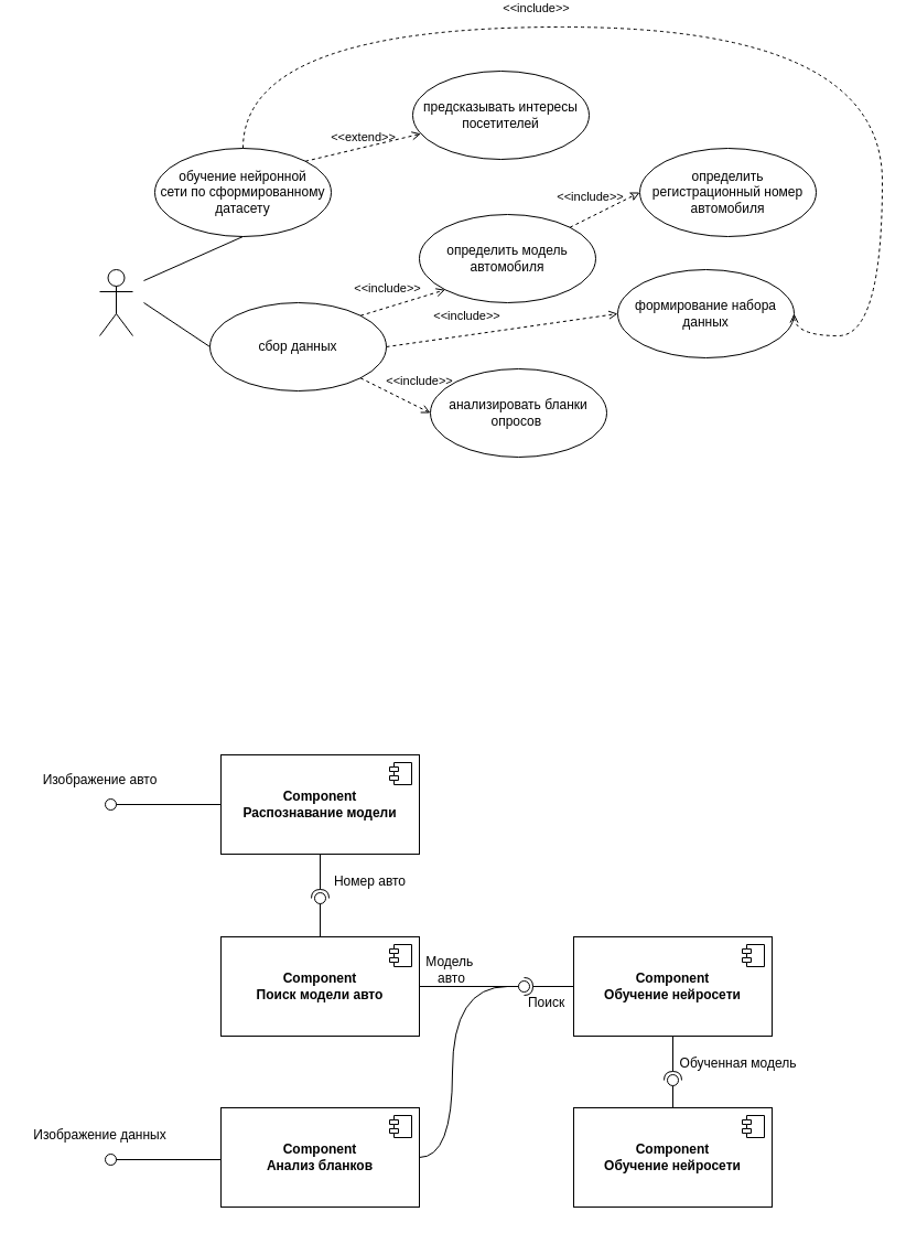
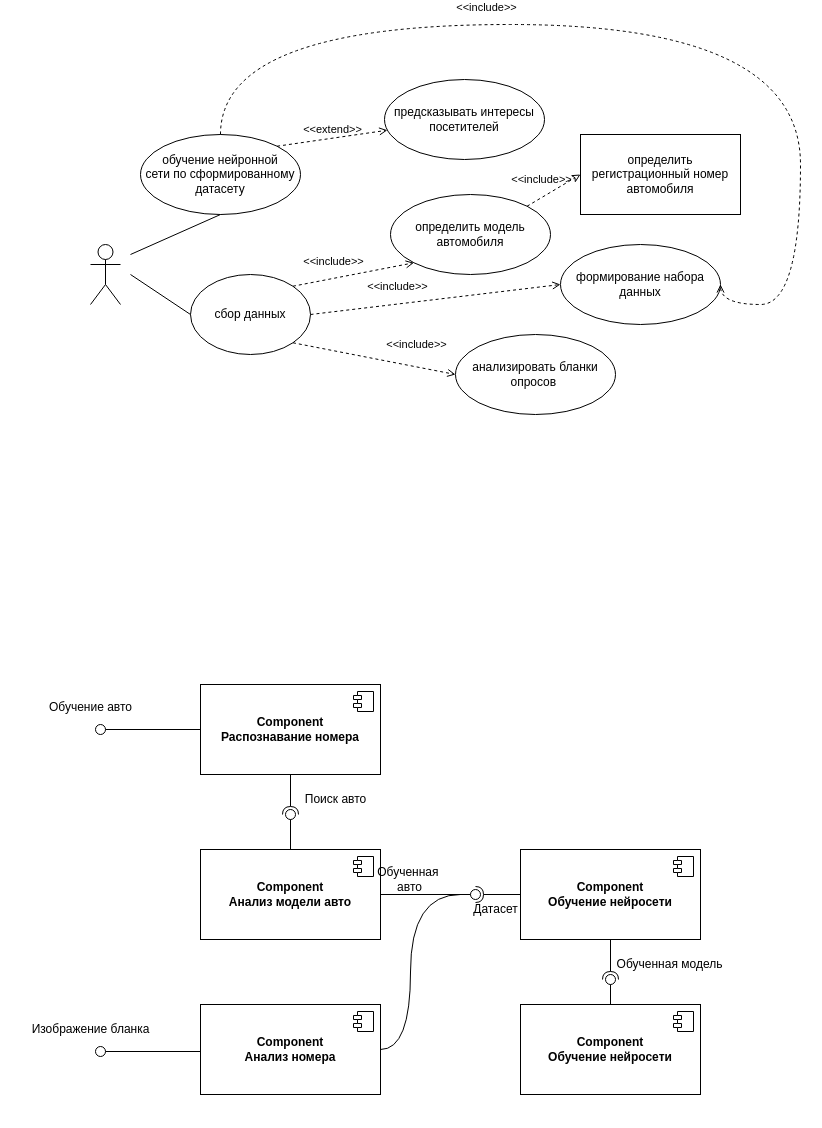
  <mxCell id="0" />
  <mxCell id="1" parent="0" />
  <mxCell id="2" value="" style="shape=umlActor;verticalLabelPosition=bottom;verticalAlign=top;html=1;" parent="1" vertex="1"><mxGeometry x="90" y="240" width="30" height="60" as="geometry" /></mxCell>
- <mxCell id="3" value="определить модель автомобиля" style="ellipse;whiteSpace=wrap;html=1;" parent="1" vertex="1"><mxGeometry x="380" y="190" width="160" height="80" as="geometry" /></mxCell>
- <mxCell id="4" value="анализировать бланки опросов&amp;nbsp;" style="ellipse;whiteSpace=wrap;html=1;" parent="1" vertex="1"><mxGeometry x="390" y="330" width="160" height="80" as="geometry" /></mxCell>
- <mxCell id="5" value="предсказывать интересы посетителей" style="ellipse;whiteSpace=wrap;html=1;" parent="1" vertex="1"><mxGeometry x="374" y="60" width="160" height="80" as="geometry" /></mxCell>
+ <mxCell id="3" value="определить модель автомобиля" style="ellipse;whiteSpace=wrap;html=1;" parent="1" vertex="1"><mxGeometry x="390" y="190" width="160" height="80" as="geometry" /></mxCell>
+ <mxCell id="4" value="анализировать бланки опросов&amp;nbsp;" style="ellipse;whiteSpace=wrap;html=1;" parent="1" vertex="1"><mxGeometry x="455" y="330" width="160" height="80" as="geometry" /></mxCell>
+ <mxCell id="5" value="предсказывать интересы посетителей" style="ellipse;whiteSpace=wrap;html=1;" parent="1" vertex="1"><mxGeometry x="384" y="75" width="160" height="80" as="geometry" /></mxCell>
  <mxCell id="6" value="обучение нейронной&lt;div&gt;сети по сформированному датасету&lt;/div&gt;" style="ellipse;whiteSpace=wrap;html=1;" parent="1" vertex="1"><mxGeometry x="140" y="130" width="160" height="80" as="geometry" /></mxCell>
  <mxCell id="7" value="" style="endArrow=none;startArrow=none;endFill=0;startFill=0;endSize=8;html=1;verticalAlign=bottom;labelBackgroundColor=none;strokeWidth=1;rounded=0;entryX=0.5;entryY=1;entryDx=0;entryDy=0;" parent="1" target="6" edge="1"><mxGeometry width="160" relative="1" as="geometry"><mxPoint x="130" y="250" as="sourcePoint" /><mxPoint x="220" y="140" as="targetPoint" /></mxGeometry></mxCell>
- <mxCell id="8" value="определить регистрационный номер автомобиля" style="ellipse;whiteSpace=wrap;html=1;" parent="1" vertex="1"><mxGeometry x="580" y="130" width="160" height="80" as="geometry" /></mxCell>
+ <mxCell id="8" value="определить регистрационный номер автомобиля" style="whiteSpace=wrap;html=1;rounded=0;" parent="1" vertex="1"><mxGeometry x="580" y="130" width="160" height="80" as="geometry" /></mxCell>
  <mxCell id="9" value="&amp;lt;&amp;lt;include&amp;gt;&amp;gt;" style="html=1;verticalAlign=bottom;labelBackgroundColor=none;endArrow=classic;endFill=0;dashed=1;rounded=0;entryX=0;entryY=0.5;entryDx=0;entryDy=0;exitX=1;exitY=0;exitDx=0;exitDy=0;" parent="1" source="3" target="8" edge="1"><mxGeometry x="-0.297" y="8" width="160" relative="1" as="geometry"><mxPoint x="600" y="470" as="sourcePoint" /><mxPoint x="760" y="470" as="targetPoint" /><mxPoint as="offset" /></mxGeometry></mxCell>
  <mxCell id="10" value="формирование набора данных" style="ellipse;whiteSpace=wrap;html=1;" parent="1" vertex="1"><mxGeometry x="560" y="240" width="160" height="80" as="geometry" /></mxCell>
- <mxCell id="11" value="&lt;b&gt;Component&lt;/b&gt;&lt;div&gt;&lt;b&gt;Распознавание модели&lt;/b&gt;&lt;/div&gt;" style="html=1;dropTarget=0;whiteSpace=wrap;" parent="1" vertex="1"><mxGeometry x="200" y="680" width="180" height="90" as="geometry" /></mxCell>
+ <mxCell id="11" value="&lt;b&gt;Component&lt;/b&gt;&lt;div&gt;&lt;b&gt;Распознавание номера&lt;/b&gt;&lt;/div&gt;" style="html=1;dropTarget=0;whiteSpace=wrap;" parent="1" vertex="1"><mxGeometry x="200" y="680" width="180" height="90" as="geometry" /></mxCell>
  <mxCell id="12" value="" style="shape=module;jettyWidth=8;jettyHeight=4;" parent="11" vertex="1"><mxGeometry x="1" width="20" height="20" relative="1" as="geometry"><mxPoint x="-27" y="7" as="offset" /></mxGeometry></mxCell>
- <mxCell id="13" value="&lt;b&gt;Component&lt;/b&gt;&lt;div&gt;&lt;b&gt;Поиск модели авто&lt;/b&gt;&lt;/div&gt;" style="html=1;dropTarget=0;whiteSpace=wrap;" parent="1" vertex="1"><mxGeometry x="200" y="845" width="180" height="90" as="geometry" /></mxCell>
+ <mxCell id="13" value="&lt;b&gt;Component&lt;/b&gt;&lt;div&gt;&lt;b&gt;Анализ модели авто&lt;/b&gt;&lt;/div&gt;" style="html=1;dropTarget=0;whiteSpace=wrap;" parent="1" vertex="1"><mxGeometry x="200" y="845" width="180" height="90" as="geometry" /></mxCell>
  <mxCell id="14" value="" style="shape=module;jettyWidth=8;jettyHeight=4;" parent="13" vertex="1"><mxGeometry x="1" width="20" height="20" relative="1" as="geometry"><mxPoint x="-27" y="7" as="offset" /></mxGeometry></mxCell>
  <mxCell id="15" style="edgeStyle=orthogonalEdgeStyle;rounded=0;orthogonalLoop=1;jettySize=auto;html=1;exitX=1;exitY=0.5;exitDx=0;exitDy=0;curved=1;endArrow=none;endFill=0;" parent="1" source="16" edge="1"><mxGeometry relative="1" as="geometry"><mxPoint x="460" y="890" as="targetPoint" /><Array as="points"><mxPoint x="410" y="1045" /><mxPoint x="410" y="890" /></Array></mxGeometry></mxCell>
- <mxCell id="16" value="&lt;b&gt;Component&lt;/b&gt;&lt;div&gt;&lt;b&gt;Анализ бланков&lt;/b&gt;&lt;/div&gt;" style="html=1;dropTarget=0;whiteSpace=wrap;" parent="1" vertex="1"><mxGeometry x="200" y="1000" width="180" height="90" as="geometry" /></mxCell>
+ <mxCell id="16" value="&lt;b&gt;Component&lt;/b&gt;&lt;div&gt;&lt;b&gt;Анализ номера&lt;/b&gt;&lt;/div&gt;" style="html=1;dropTarget=0;whiteSpace=wrap;" parent="1" vertex="1"><mxGeometry x="200" y="1000" width="180" height="90" as="geometry" /></mxCell>
  <mxCell id="17" value="" style="shape=module;jettyWidth=8;jettyHeight=4;" parent="16" vertex="1"><mxGeometry x="1" width="20" height="20" relative="1" as="geometry"><mxPoint x="-27" y="7" as="offset" /></mxGeometry></mxCell>
  <mxCell id="18" value="" style="rounded=0;orthogonalLoop=1;jettySize=auto;html=1;endArrow=oval;endFill=0;sketch=0;sourcePerimeterSpacing=0;targetPerimeterSpacing=0;endSize=10;exitX=0;exitY=0.5;exitDx=0;exitDy=0;" parent="1" source="11" edge="1"><mxGeometry relative="1" as="geometry"><mxPoint x="80" y="775" as="sourcePoint" /><mxPoint x="100" y="725" as="targetPoint" /></mxGeometry></mxCell>
  <mxCell id="19" value="" style="ellipse;whiteSpace=wrap;html=1;align=center;aspect=fixed;fillColor=none;strokeColor=none;resizable=0;perimeter=centerPerimeter;rotatable=0;allowArrows=0;points=[];outlineConnect=1;" parent="1" vertex="1"><mxGeometry x="100" y="770" width="10" height="10" as="geometry" /></mxCell>
- <mxCell id="20" value="Изображение авто" style="text;html=1;align=center;verticalAlign=middle;resizable=0;points=[];autosize=1;strokeColor=none;fillColor=none;" parent="1" vertex="1"><mxGeometry x="25" y="688" width="130" height="30" as="geometry" /></mxCell>
+ <mxCell id="20" value="Обучение авто" style="text;html=1;align=center;verticalAlign=middle;resizable=0;points=[];autosize=1;strokeColor=none;fillColor=none;" parent="1" vertex="1"><mxGeometry x="25" y="688" width="130" height="30" as="geometry" /></mxCell>
  <mxCell id="21" value="" style="rounded=0;orthogonalLoop=1;jettySize=auto;html=1;endArrow=halfCircle;endFill=0;endSize=6;strokeWidth=1;sketch=0;exitX=0.5;exitY=1;exitDx=0;exitDy=0;" parent="1" source="11" edge="1"><mxGeometry relative="1" as="geometry"><mxPoint x="240" y="815" as="sourcePoint" /><mxPoint x="290" y="810" as="targetPoint" /></mxGeometry></mxCell>
  <mxCell id="22" value="" style="rounded=0;orthogonalLoop=1;jettySize=auto;html=1;endArrow=oval;endFill=0;sketch=0;sourcePerimeterSpacing=0;targetPerimeterSpacing=0;endSize=10;exitX=0.5;exitY=0;exitDx=0;exitDy=0;" parent="1" source="13" edge="1"><mxGeometry relative="1" as="geometry"><mxPoint x="200" y="815" as="sourcePoint" /><mxPoint x="290" y="810" as="targetPoint" /></mxGeometry></mxCell>
  <mxCell id="23" value="" style="ellipse;whiteSpace=wrap;html=1;align=center;aspect=fixed;fillColor=none;strokeColor=none;resizable=0;perimeter=centerPerimeter;rotatable=0;allowArrows=0;points=[];outlineConnect=1;" parent="1" vertex="1"><mxGeometry x="215" y="810" width="10" height="10" as="geometry" /></mxCell>
- <mxCell id="24" value="Номер авто" style="text;html=1;align=center;verticalAlign=middle;resizable=0;points=[];autosize=1;strokeColor=none;fillColor=none;" parent="1" vertex="1"><mxGeometry x="290" y="780" width="90" height="30" as="geometry" /></mxCell>
+ <mxCell id="24" value="Поиск авто" style="text;html=1;align=center;verticalAlign=middle;resizable=0;points=[];autosize=1;strokeColor=none;fillColor=none;" parent="1" vertex="1"><mxGeometry x="290" y="780" width="90" height="30" as="geometry" /></mxCell>
  <mxCell id="25" value="" style="rounded=0;orthogonalLoop=1;jettySize=auto;html=1;endArrow=oval;endFill=0;sketch=0;sourcePerimeterSpacing=0;targetPerimeterSpacing=0;endSize=10;exitX=0;exitY=0.5;exitDx=0;exitDy=0;" parent="1" edge="1"><mxGeometry relative="1" as="geometry"><mxPoint x="200" y="1047" as="sourcePoint" /><mxPoint x="100" y="1047" as="targetPoint" /></mxGeometry></mxCell>
  <mxCell id="26" value="" style="ellipse;whiteSpace=wrap;html=1;align=center;aspect=fixed;fillColor=none;strokeColor=none;resizable=0;perimeter=centerPerimeter;rotatable=0;allowArrows=0;points=[];outlineConnect=1;" parent="1" vertex="1"><mxGeometry x="100" y="1092" width="10" height="10" as="geometry" /></mxCell>
- <mxCell id="27" value="Изображение данных" style="text;html=1;align=center;verticalAlign=middle;resizable=0;points=[];autosize=1;strokeColor=none;fillColor=none;" parent="1" vertex="1"><mxGeometry x="20" y="1010" width="140" height="30" as="geometry" /></mxCell>
+ <mxCell id="27" value="Изображение бланка" style="text;html=1;align=center;verticalAlign=middle;resizable=0;points=[];autosize=1;strokeColor=none;fillColor=none;" parent="1" vertex="1"><mxGeometry x="20" y="1010" width="140" height="30" as="geometry" /></mxCell>
  <mxCell id="28" value="" style="ellipse;whiteSpace=wrap;html=1;align=center;aspect=fixed;fillColor=none;strokeColor=none;resizable=0;perimeter=centerPerimeter;rotatable=0;allowArrows=0;points=[];outlineConnect=1;" parent="1" vertex="1"><mxGeometry x="460" y="880" width="10" height="10" as="geometry" /></mxCell>
  <mxCell id="29" value="" style="rounded=0;orthogonalLoop=1;jettySize=auto;html=1;endArrow=halfCircle;endFill=0;endSize=6;strokeWidth=1;sketch=0;" parent="1" target="31" edge="1"><mxGeometry relative="1" as="geometry"><mxPoint x="520" y="890" as="sourcePoint" /></mxGeometry></mxCell>
  <mxCell id="30" value="" style="rounded=0;orthogonalLoop=1;jettySize=auto;html=1;endArrow=oval;endFill=0;sketch=0;sourcePerimeterSpacing=0;targetPerimeterSpacing=0;endSize=10;exitX=1;exitY=0.5;exitDx=0;exitDy=0;entryX=0.789;entryY=0.781;entryDx=0;entryDy=0;entryPerimeter=0;" parent="1" source="13" target="31" edge="1"><mxGeometry relative="1" as="geometry"><mxPoint x="404" y="876" as="sourcePoint" /></mxGeometry></mxCell>
  <mxCell id="31" value="" style="ellipse;whiteSpace=wrap;html=1;align=center;aspect=fixed;fillColor=none;strokeColor=none;resizable=0;perimeter=centerPerimeter;rotatable=0;allowArrows=0;points=[];outlineConnect=1;" parent="1" vertex="1"><mxGeometry x="470" y="885" width="10" height="10" as="geometry" /></mxCell>
- <mxCell id="32" value="Поиск" style="text;html=1;align=center;verticalAlign=middle;resizable=0;points=[];autosize=1;strokeColor=none;fillColor=none;" parent="1" vertex="1"><mxGeometry x="460" y="890" width="70" height="30" as="geometry" /></mxCell>
+ <mxCell id="32" value="Датасет" style="text;html=1;align=center;verticalAlign=middle;resizable=0;points=[];autosize=1;strokeColor=none;fillColor=none;" parent="1" vertex="1"><mxGeometry x="460" y="890" width="70" height="30" as="geometry" /></mxCell>
  <mxCell id="33" value="&lt;b&gt;Component&lt;/b&gt;&lt;div&gt;&lt;b&gt;Обучение нейросети&lt;/b&gt;&lt;/div&gt;" style="html=1;dropTarget=0;whiteSpace=wrap;" parent="1" vertex="1"><mxGeometry x="520" y="845" width="180" height="90" as="geometry" /></mxCell>
  <mxCell id="34" value="" style="shape=module;jettyWidth=8;jettyHeight=4;" parent="33" vertex="1"><mxGeometry x="1" width="20" height="20" relative="1" as="geometry"><mxPoint x="-27" y="7" as="offset" /></mxGeometry></mxCell>
  <mxCell id="35" value="&lt;b&gt;Component&lt;/b&gt;&lt;div&gt;&lt;b&gt;Обучение нейросети&lt;/b&gt;&lt;/div&gt;" style="html=1;dropTarget=0;whiteSpace=wrap;" parent="1" vertex="1"><mxGeometry x="520" y="1000" width="180" height="90" as="geometry" /></mxCell>
  <mxCell id="36" value="" style="shape=module;jettyWidth=8;jettyHeight=4;" parent="35" vertex="1"><mxGeometry x="1" width="20" height="20" relative="1" as="geometry"><mxPoint x="-27" y="7" as="offset" /></mxGeometry></mxCell>
  <mxCell id="37" value="" style="rounded=0;orthogonalLoop=1;jettySize=auto;html=1;endArrow=halfCircle;endFill=0;endSize=6;strokeWidth=1;sketch=0;exitX=0.5;exitY=1;exitDx=0;exitDy=0;" parent="1" edge="1"><mxGeometry relative="1" as="geometry"><mxPoint x="610" y="935" as="sourcePoint" /><mxPoint x="610" y="975" as="targetPoint" /></mxGeometry></mxCell>
  <mxCell id="38" value="" style="rounded=0;orthogonalLoop=1;jettySize=auto;html=1;endArrow=oval;endFill=0;sketch=0;sourcePerimeterSpacing=0;targetPerimeterSpacing=0;endSize=10;exitX=0.5;exitY=0;exitDx=0;exitDy=0;" parent="1" source="35" edge="1"><mxGeometry relative="1" as="geometry"><mxPoint x="610" y="1010" as="sourcePoint" /><mxPoint x="610" y="975" as="targetPoint" /></mxGeometry></mxCell>
  <mxCell id="39" value="" style="ellipse;whiteSpace=wrap;html=1;align=center;aspect=fixed;fillColor=none;strokeColor=none;resizable=0;perimeter=centerPerimeter;rotatable=0;allowArrows=0;points=[];outlineConnect=1;" parent="1" vertex="1"><mxGeometry x="535" y="975" width="10" height="10" as="geometry" /></mxCell>
  <mxCell id="40" value="Обученная модель" style="text;html=1;align=center;verticalAlign=middle;resizable=0;points=[];autosize=1;strokeColor=none;fillColor=none;" parent="1" vertex="1"><mxGeometry x="604" y="945" width="130" height="30" as="geometry" /></mxCell>
- <mxCell id="41" value="Модель&amp;nbsp;&lt;div&gt;авто&lt;/div&gt;" style="text;html=1;align=center;verticalAlign=middle;resizable=0;points=[];autosize=1;strokeColor=none;fillColor=none;" parent="1" vertex="1"><mxGeometry x="374" y="855" width="70" height="40" as="geometry" /></mxCell>
- <mxCell id="42" value="сбор данных" style="ellipse;whiteSpace=wrap;html=1;" parent="1" vertex="1"><mxGeometry x="190" y="270" width="160" height="80" as="geometry" /></mxCell>
+ <mxCell id="41" value="Обученная&amp;nbsp;&lt;div&gt;авто&lt;/div&gt;" style="text;html=1;align=center;verticalAlign=middle;resizable=0;points=[];autosize=1;strokeColor=none;fillColor=none;" parent="1" vertex="1"><mxGeometry x="374" y="855" width="70" height="40" as="geometry" /></mxCell>
+ <mxCell id="42" value="сбор данных" style="ellipse;whiteSpace=wrap;html=1;" parent="1" vertex="1"><mxGeometry x="190" y="270" width="120" height="80" as="geometry" /></mxCell>
  <mxCell id="43" value="&amp;lt;&amp;lt;include&amp;gt;&amp;gt;" style="html=1;verticalAlign=bottom;labelBackgroundColor=none;endArrow=open;endFill=0;dashed=1;rounded=0;entryX=0;entryY=0.5;entryDx=0;entryDy=0;exitX=1;exitY=0.5;exitDx=0;exitDy=0;" parent="1" source="42" target="10" edge="1"><mxGeometry x="-0.297" y="8" width="160" relative="1" as="geometry"><mxPoint x="364" y="302" as="sourcePoint" /><mxPoint x="427" y="270" as="targetPoint" /><mxPoint as="offset" /></mxGeometry></mxCell>
  <mxCell id="44" value="&amp;lt;&amp;lt;include&amp;gt;&amp;gt;" style="html=1;verticalAlign=bottom;labelBackgroundColor=none;endArrow=open;endFill=0;dashed=1;rounded=0;entryX=0;entryY=0.5;entryDx=0;entryDy=0;exitX=1;exitY=1;exitDx=0;exitDy=0;" parent="1" source="42" target="4" edge="1"><mxGeometry x="0.49" y="13" width="160" relative="1" as="geometry"><mxPoint x="360" y="320" as="sourcePoint" /><mxPoint x="570" y="310" as="targetPoint" /><mxPoint as="offset" /></mxGeometry></mxCell>
  <mxCell id="45" value="&amp;lt;&amp;lt;include&amp;gt;&amp;gt;" style="html=1;verticalAlign=bottom;labelBackgroundColor=none;endArrow=open;endFill=0;dashed=1;rounded=0;entryX=0;entryY=1;entryDx=0;entryDy=0;exitX=1;exitY=0;exitDx=0;exitDy=0;" parent="1" source="42" target="3" edge="1"><mxGeometry x="-0.297" y="8" width="160" relative="1" as="geometry"><mxPoint x="240" y="175" as="sourcePoint" /><mxPoint x="450" y="165" as="targetPoint" /><mxPoint as="offset" /></mxGeometry></mxCell>
  <mxCell id="46" value="" style="endArrow=none;startArrow=none;endFill=0;startFill=0;endSize=8;html=1;verticalAlign=bottom;labelBackgroundColor=none;strokeWidth=1;rounded=0;entryX=0;entryY=0.5;entryDx=0;entryDy=0;" parent="1" target="42" edge="1"><mxGeometry width="160" relative="1" as="geometry"><mxPoint x="130" y="270" as="sourcePoint" /><mxPoint x="210" y="140" as="targetPoint" /></mxGeometry></mxCell>
  <mxCell id="47" value="&amp;lt;&amp;lt;include&amp;gt;&amp;gt;" style="html=1;verticalAlign=bottom;labelBackgroundColor=none;endArrow=open;endFill=0;dashed=1;rounded=0;exitX=0.5;exitY=0;exitDx=0;exitDy=0;edgeStyle=orthogonalEdgeStyle;curved=1;entryX=1;entryY=0.5;entryDx=0;entryDy=0;" edge="1" parent="1" source="6" target="10"><mxGeometry x="-0.297" y="8" width="160" relative="1" as="geometry"><mxPoint x="260" y="60" as="sourcePoint" /><mxPoint x="470" y="50" as="targetPoint" /><mxPoint as="offset" /><Array as="points"><mxPoint x="220" y="20" /><mxPoint x="800" y="20" /><mxPoint x="800" y="300" /></Array></mxGeometry></mxCell>
  <mxCell id="48" value="&amp;lt;&amp;lt;extend&amp;gt;&amp;gt;" style="html=1;verticalAlign=bottom;labelBackgroundColor=none;endArrow=open;endFill=0;dashed=1;rounded=0;exitX=1;exitY=0;exitDx=0;exitDy=0;" edge="1" parent="1" source="6" target="5"><mxGeometry width="160" relative="1" as="geometry"><mxPoint x="40" y="80" as="sourcePoint" /><mxPoint x="200" y="80" as="targetPoint" /></mxGeometry></mxCell>
